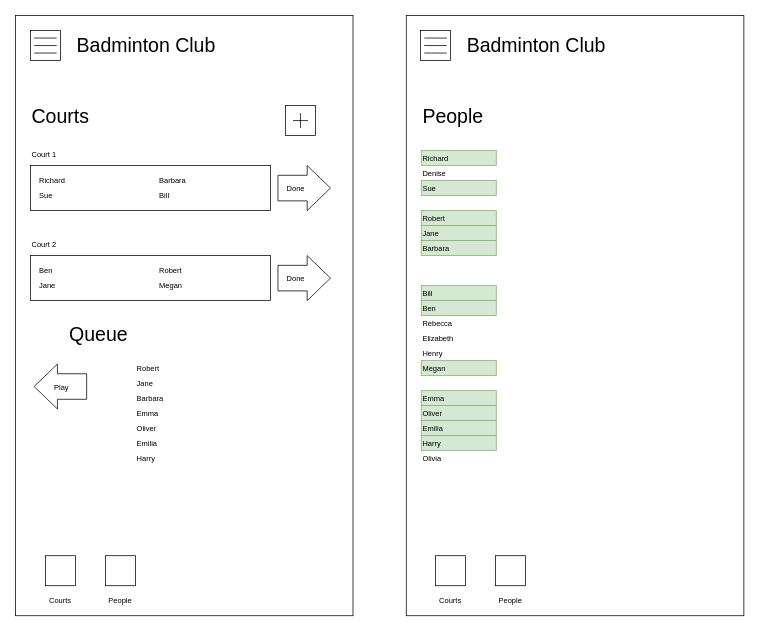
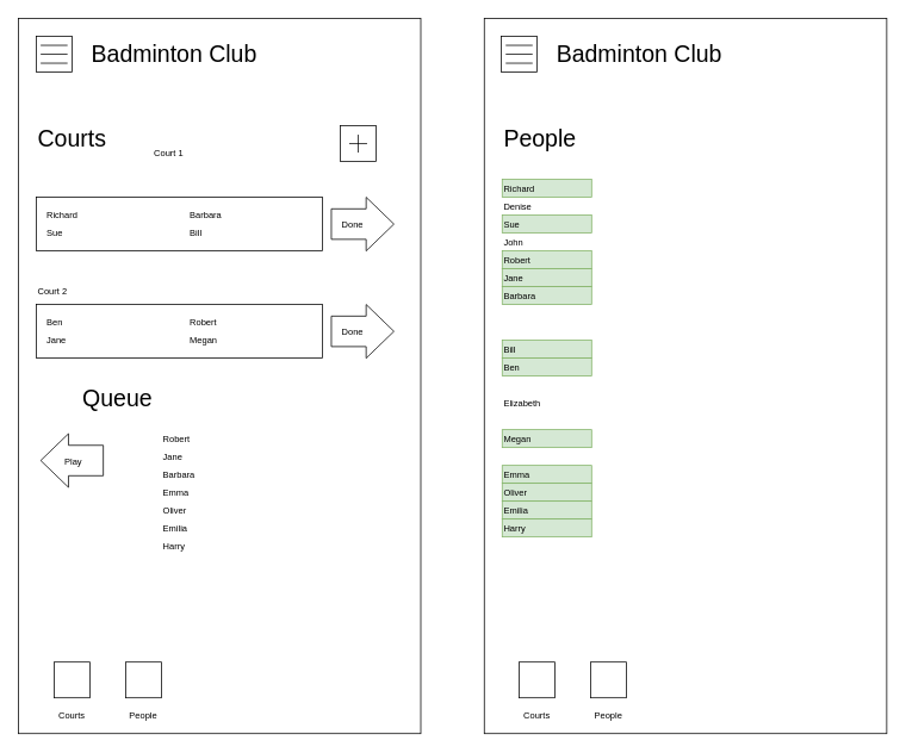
  <mxCell id="0" />
  <mxCell id="1" parent="0" />
  <mxCell id="2" value="" style="rounded=0;whiteSpace=wrap;html=1;fillColor=none;" parent="1" vertex="1"><mxGeometry x="20" y="20" width="450" height="800" as="geometry" /></mxCell>
  <mxCell id="3" value="&lt;font style=&quot;font-size: 26px&quot;&gt;Courts&lt;/font&gt;" style="text;html=1;strokeColor=none;fillColor=none;align=left;verticalAlign=middle;whiteSpace=wrap;rounded=0;" parent="1" vertex="1"><mxGeometry x="40" y="140" width="120" height="30" as="geometry" /></mxCell>
  <mxCell id="4" value="" style="rounded=0;whiteSpace=wrap;html=1;fillColor=none;" parent="1" vertex="1"><mxGeometry x="541" y="20" width="450" height="800" as="geometry" /></mxCell>
  <mxCell id="5" value="&lt;font style=&quot;font-size: 26px&quot;&gt;People&lt;/font&gt;" style="text;html=1;strokeColor=none;fillColor=none;align=left;verticalAlign=middle;whiteSpace=wrap;rounded=0;" parent="1" vertex="1"><mxGeometry x="561" y="140" width="120" height="30" as="geometry" /></mxCell>
  <mxCell id="6" value="" style="rounded=0;whiteSpace=wrap;html=1;fillColor=none;" parent="1" vertex="1"><mxGeometry x="40" y="220" width="320" height="60" as="geometry" /></mxCell>
- <mxCell id="7" value="&lt;font style=&quot;font-size: 10px&quot;&gt;Court 1&lt;/font&gt;" style="text;html=1;strokeColor=none;fillColor=none;align=left;verticalAlign=middle;whiteSpace=wrap;rounded=0;" parent="1" vertex="1"><mxGeometry x="40" y="190" width="120" height="30" as="geometry" /></mxCell>
+ <mxCell id="7" value="&lt;font style=&quot;font-size: 10px&quot;&gt;Court 1&lt;/font&gt;" style="text;html=1;strokeColor=none;fillColor=none;align=left;verticalAlign=middle;whiteSpace=wrap;rounded=0;" parent="1" vertex="1"><mxGeometry x="170" y="155" width="120" height="30" as="geometry" /></mxCell>
  <mxCell id="8" value="&lt;font style=&quot;font-size: 10px&quot;&gt;Richard&lt;/font&gt;" style="text;html=1;strokeColor=#82b366;fillColor=#d5e8d4;align=left;verticalAlign=middle;whiteSpace=wrap;rounded=0;" parent="1" vertex="1"><mxGeometry x="561" y="200" width="100" height="20" as="geometry" /></mxCell>
  <mxCell id="9" value="&lt;font style=&quot;font-size: 10px&quot;&gt;Denise&lt;/font&gt;" style="text;html=1;align=left;verticalAlign=middle;whiteSpace=wrap;rounded=0;" parent="1" vertex="1"><mxGeometry x="561" y="220" width="100" height="20" as="geometry" /></mxCell>
  <mxCell id="10" value="&lt;font style=&quot;font-size: 10px&quot;&gt;Sue&lt;/font&gt;" style="text;html=1;strokeColor=#82b366;fillColor=#d5e8d4;align=left;verticalAlign=middle;whiteSpace=wrap;rounded=0;" parent="1" vertex="1"><mxGeometry x="561" y="240" width="100" height="20" as="geometry" /></mxCell>
+ <mxCell id="11" value="&lt;font style=&quot;font-size: 10px&quot;&gt;John&lt;/font&gt;" style="text;html=1;align=left;verticalAlign=middle;whiteSpace=wrap;rounded=0;" parent="1" vertex="1"><mxGeometry x="561" y="260" width="100" height="20" as="geometry" /></mxCell>
  <mxCell id="12" value="&lt;font style=&quot;font-size: 10px&quot;&gt;Robert&lt;/font&gt;" style="text;html=1;strokeColor=#82b366;fillColor=#d5e8d4;align=left;verticalAlign=middle;whiteSpace=wrap;rounded=0;" parent="1" vertex="1"><mxGeometry x="561" y="280" width="100" height="20" as="geometry" /></mxCell>
  <mxCell id="13" value="&lt;font style=&quot;font-size: 10px&quot;&gt;Jane&lt;/font&gt;" style="text;html=1;strokeColor=#82b366;fillColor=#d5e8d4;align=left;verticalAlign=middle;whiteSpace=wrap;rounded=0;" parent="1" vertex="1"><mxGeometry x="561" y="300" width="100" height="20" as="geometry" /></mxCell>
  <mxCell id="14" value="&lt;font style=&quot;font-size: 10px&quot;&gt;Barbara&lt;/font&gt;" style="text;html=1;strokeColor=#82b366;fillColor=#d5e8d4;align=left;verticalAlign=middle;whiteSpace=wrap;rounded=0;" parent="1" vertex="1"><mxGeometry x="561" y="320" width="100" height="20" as="geometry" /></mxCell>
  <mxCell id="15" value="&lt;font style=&quot;font-size: 10px&quot;&gt;Bill&lt;/font&gt;" style="text;html=1;strokeColor=#82b366;fillColor=#d5e8d4;align=left;verticalAlign=middle;whiteSpace=wrap;rounded=0;" parent="1" vertex="1"><mxGeometry x="561" y="380" width="100" height="20" as="geometry" /></mxCell>
  <mxCell id="16" value="&lt;font style=&quot;font-size: 10px&quot;&gt;Ben&lt;/font&gt;" style="text;html=1;strokeColor=#82b366;fillColor=#d5e8d4;align=left;verticalAlign=middle;whiteSpace=wrap;rounded=0;" parent="1" vertex="1"><mxGeometry x="561" y="400" width="100" height="20" as="geometry" /></mxCell>
- <mxCell id="17" value="&lt;font style=&quot;font-size: 10px&quot;&gt;Rebecca&lt;/font&gt;" style="text;html=1;align=left;verticalAlign=middle;whiteSpace=wrap;rounded=0;" parent="1" vertex="1"><mxGeometry x="561" y="420" width="100" height="20" as="geometry" /></mxCell>
  <mxCell id="18" value="&lt;font style=&quot;font-size: 10px&quot;&gt;Elizabeth&lt;/font&gt;" style="text;html=1;align=left;verticalAlign=middle;whiteSpace=wrap;rounded=0;" parent="1" vertex="1"><mxGeometry x="561" y="440" width="100" height="20" as="geometry" /></mxCell>
- <mxCell id="19" value="&lt;font style=&quot;font-size: 10px&quot;&gt;Henry&lt;/font&gt;" style="text;html=1;align=left;verticalAlign=middle;whiteSpace=wrap;rounded=0;" parent="1" vertex="1"><mxGeometry x="561" y="460" width="100" height="20" as="geometry" /></mxCell>
  <mxCell id="20" value="&lt;font style=&quot;font-size: 10px&quot;&gt;Megan&lt;/font&gt;" style="text;html=1;strokeColor=#82b366;fillColor=#d5e8d4;align=left;verticalAlign=middle;whiteSpace=wrap;rounded=0;" parent="1" vertex="1"><mxGeometry x="561" y="480" width="100" height="20" as="geometry" /></mxCell>
  <mxCell id="21" value="" style="whiteSpace=wrap;html=1;aspect=fixed;fillColor=none;" parent="1" vertex="1"><mxGeometry x="60" y="740" width="40" height="40" as="geometry" /></mxCell>
  <mxCell id="22" value="" style="whiteSpace=wrap;html=1;aspect=fixed;fillColor=none;" parent="1" vertex="1"><mxGeometry x="140" y="740" width="40" height="40" as="geometry" /></mxCell>
  <mxCell id="23" value="&lt;span style=&quot;font-size: 10px&quot;&gt;Courts&lt;/span&gt;" style="text;html=1;strokeColor=none;fillColor=none;align=center;verticalAlign=middle;whiteSpace=wrap;rounded=0;" parent="1" vertex="1"><mxGeometry x="60" y="790" width="40" height="20" as="geometry" /></mxCell>
  <mxCell id="24" value="&lt;span style=&quot;font-size: 10px&quot;&gt;People&lt;/span&gt;" style="text;html=1;strokeColor=none;fillColor=none;align=center;verticalAlign=middle;whiteSpace=wrap;rounded=0;" parent="1" vertex="1"><mxGeometry x="140" y="790" width="40" height="20" as="geometry" /></mxCell>
  <mxCell id="25" value="&lt;font style=&quot;font-size: 10px&quot;&gt;Richard&lt;/font&gt;" style="text;html=1;strokeColor=none;fillColor=none;align=left;verticalAlign=middle;whiteSpace=wrap;rounded=0;" parent="1" vertex="1"><mxGeometry x="50" y="230" width="140" height="20" as="geometry" /></mxCell>
  <mxCell id="26" value="&lt;font style=&quot;font-size: 10px&quot;&gt;Sue&lt;/font&gt;" style="text;html=1;strokeColor=none;fillColor=none;align=left;verticalAlign=middle;whiteSpace=wrap;rounded=0;" parent="1" vertex="1"><mxGeometry x="50" y="250" width="140" height="20" as="geometry" /></mxCell>
  <mxCell id="27" value="&lt;font style=&quot;font-size: 10px&quot;&gt;Barbara&lt;/font&gt;" style="text;html=1;strokeColor=none;fillColor=none;align=left;verticalAlign=middle;whiteSpace=wrap;rounded=0;" parent="1" vertex="1"><mxGeometry x="210" y="230" width="140" height="20" as="geometry" /></mxCell>
  <mxCell id="28" value="&lt;font style=&quot;font-size: 10px&quot;&gt;Bill&lt;/font&gt;" style="text;html=1;strokeColor=none;fillColor=none;align=left;verticalAlign=middle;whiteSpace=wrap;rounded=0;" parent="1" vertex="1"><mxGeometry x="210" y="250" width="140" height="20" as="geometry" /></mxCell>
  <mxCell id="29" value="" style="rounded=0;whiteSpace=wrap;html=1;fillColor=none;" parent="1" vertex="1"><mxGeometry x="40" y="340" width="320" height="60" as="geometry" /></mxCell>
  <mxCell id="30" value="&lt;font style=&quot;font-size: 10px&quot;&gt;Court 2&lt;/font&gt;" style="text;html=1;strokeColor=none;fillColor=none;align=left;verticalAlign=middle;whiteSpace=wrap;rounded=0;" parent="1" vertex="1"><mxGeometry x="40" y="310" width="120" height="30" as="geometry" /></mxCell>
  <mxCell id="31" value="&lt;font style=&quot;font-size: 10px&quot;&gt;Ben&lt;/font&gt;" style="text;html=1;strokeColor=none;fillColor=none;align=left;verticalAlign=middle;whiteSpace=wrap;rounded=0;" parent="1" vertex="1"><mxGeometry x="50" y="350" width="140" height="20" as="geometry" /></mxCell>
  <mxCell id="32" value="&lt;font style=&quot;font-size: 10px&quot;&gt;Jane&lt;/font&gt;" style="text;html=1;strokeColor=none;fillColor=none;align=left;verticalAlign=middle;whiteSpace=wrap;rounded=0;" parent="1" vertex="1"><mxGeometry x="50" y="370" width="140" height="20" as="geometry" /></mxCell>
  <mxCell id="33" value="&lt;font style=&quot;font-size: 10px&quot;&gt;Robert&lt;/font&gt;" style="text;html=1;strokeColor=none;fillColor=none;align=left;verticalAlign=middle;whiteSpace=wrap;rounded=0;" parent="1" vertex="1"><mxGeometry x="210" y="350" width="140" height="20" as="geometry" /></mxCell>
  <mxCell id="34" value="&lt;font style=&quot;font-size: 10px&quot;&gt;Megan&lt;/font&gt;" style="text;html=1;strokeColor=none;fillColor=none;align=left;verticalAlign=middle;whiteSpace=wrap;rounded=0;" parent="1" vertex="1"><mxGeometry x="210" y="370" width="140" height="20" as="geometry" /></mxCell>
  <mxCell id="35" value="&lt;font style=&quot;font-size: 10px&quot;&gt;Robert&lt;/font&gt;" style="text;html=1;align=left;verticalAlign=middle;whiteSpace=wrap;rounded=0;" parent="1" vertex="1"><mxGeometry x="180" y="480" width="100" height="20" as="geometry" /></mxCell>
  <mxCell id="36" value="&lt;font style=&quot;font-size: 10px&quot;&gt;Jane&lt;/font&gt;" style="text;html=1;align=left;verticalAlign=middle;whiteSpace=wrap;rounded=0;" parent="1" vertex="1"><mxGeometry x="180" y="500" width="100" height="20" as="geometry" /></mxCell>
  <mxCell id="37" value="&lt;font style=&quot;font-size: 10px&quot;&gt;Barbara&lt;/font&gt;" style="text;html=1;align=left;verticalAlign=middle;whiteSpace=wrap;rounded=0;" parent="1" vertex="1"><mxGeometry x="180" y="520" width="100" height="20" as="geometry" /></mxCell>
  <mxCell id="38" value="&lt;span style=&quot;font-size: 26px&quot;&gt;Queue&lt;/span&gt;" style="text;html=1;strokeColor=none;fillColor=none;align=left;verticalAlign=middle;whiteSpace=wrap;rounded=0;" parent="1" vertex="1"><mxGeometry x="90" y="430" width="120" height="30" as="geometry" /></mxCell>
  <mxCell id="39" value="" style="shape=singleArrow;whiteSpace=wrap;html=1;fillColor=none;arrowWidth=0.568;arrowSize=0.444;" parent="1" vertex="1"><mxGeometry x="370" y="220" width="70" height="60" as="geometry" /></mxCell>
  <mxCell id="40" value="" style="shape=singleArrow;whiteSpace=wrap;html=1;fillColor=none;arrowWidth=0.568;arrowSize=0.444;" parent="1" vertex="1"><mxGeometry x="370" y="340" width="70" height="60" as="geometry" /></mxCell>
  <mxCell id="41" value="" style="shape=singleArrow;whiteSpace=wrap;html=1;fillColor=none;arrowWidth=0.568;arrowSize=0.444;rotation=180;" parent="1" vertex="1"><mxGeometry x="45" y="484.5" width="70" height="60" as="geometry" /></mxCell>
  <mxCell id="42" value="&lt;font style=&quot;font-size: 10px&quot;&gt;Done&lt;/font&gt;" style="text;html=1;strokeColor=none;fillColor=none;align=left;verticalAlign=middle;whiteSpace=wrap;rounded=0;" parent="1" vertex="1"><mxGeometry x="380" y="240" width="40" height="20" as="geometry" /></mxCell>
  <mxCell id="43" value="&lt;font style=&quot;font-size: 10px&quot;&gt;Done&lt;/font&gt;" style="text;html=1;strokeColor=none;fillColor=none;align=left;verticalAlign=middle;whiteSpace=wrap;rounded=0;" parent="1" vertex="1"><mxGeometry x="380" y="360" width="40" height="20" as="geometry" /></mxCell>
  <mxCell id="44" value="&lt;font style=&quot;font-size: 10px&quot;&gt;Play&lt;/font&gt;" style="text;html=1;strokeColor=none;fillColor=none;align=left;verticalAlign=middle;whiteSpace=wrap;rounded=0;" parent="1" vertex="1"><mxGeometry x="70" y="504.5" width="40" height="20" as="geometry" /></mxCell>
  <mxCell id="45" value="&lt;font style=&quot;font-size: 10px&quot;&gt;Emma&lt;/font&gt;" style="text;html=1;align=left;verticalAlign=middle;whiteSpace=wrap;rounded=0;fillColor=#d5e8d4;strokeColor=#82b366;" parent="1" vertex="1"><mxGeometry x="561" y="520" width="100" height="20" as="geometry" /></mxCell>
  <mxCell id="46" value="&lt;font style=&quot;font-size: 10px&quot;&gt;Oliver&lt;/font&gt;" style="text;html=1;align=left;verticalAlign=middle;whiteSpace=wrap;rounded=0;fillColor=#d5e8d4;strokeColor=#82b366;" parent="1" vertex="1"><mxGeometry x="561" y="540" width="100" height="20" as="geometry" /></mxCell>
  <mxCell id="47" value="&lt;font style=&quot;font-size: 10px&quot;&gt;Emilia&lt;/font&gt;" style="text;html=1;align=left;verticalAlign=middle;whiteSpace=wrap;rounded=0;fillColor=#d5e8d4;strokeColor=#82b366;" parent="1" vertex="1"><mxGeometry x="561" y="560" width="100" height="20" as="geometry" /></mxCell>
  <mxCell id="48" value="&lt;font style=&quot;font-size: 10px&quot;&gt;Harry&lt;/font&gt;" style="text;html=1;align=left;verticalAlign=middle;whiteSpace=wrap;rounded=0;fillColor=#d5e8d4;strokeColor=#82b366;" parent="1" vertex="1"><mxGeometry x="561" y="580" width="100" height="20" as="geometry" /></mxCell>
- <mxCell id="49" value="&lt;font style=&quot;font-size: 10px&quot;&gt;Olivia&lt;/font&gt;" style="text;html=1;align=left;verticalAlign=middle;whiteSpace=wrap;rounded=0;" parent="1" vertex="1"><mxGeometry x="561" y="600" width="100" height="20" as="geometry" /></mxCell>
  <mxCell id="50" value="&lt;font style=&quot;font-size: 10px&quot;&gt;Emma&lt;/font&gt;" style="text;html=1;align=left;verticalAlign=middle;whiteSpace=wrap;rounded=0;" parent="1" vertex="1"><mxGeometry x="180" y="540" width="100" height="20" as="geometry" /></mxCell>
  <mxCell id="51" value="&lt;font style=&quot;font-size: 10px&quot;&gt;Oliver&lt;/font&gt;" style="text;html=1;align=left;verticalAlign=middle;whiteSpace=wrap;rounded=0;" parent="1" vertex="1"><mxGeometry x="180" y="560" width="100" height="20" as="geometry" /></mxCell>
  <mxCell id="52" value="&lt;font style=&quot;font-size: 10px&quot;&gt;Emilia&lt;/font&gt;" style="text;html=1;align=left;verticalAlign=middle;whiteSpace=wrap;rounded=0;" parent="1" vertex="1"><mxGeometry x="180" y="580" width="100" height="20" as="geometry" /></mxCell>
  <mxCell id="53" value="&lt;font style=&quot;font-size: 10px&quot;&gt;Harry&lt;/font&gt;" style="text;html=1;align=left;verticalAlign=middle;whiteSpace=wrap;rounded=0;" parent="1" vertex="1"><mxGeometry x="180" y="600" width="100" height="20" as="geometry" /></mxCell>
  <mxCell id="54" value="" style="group" parent="1" vertex="1" connectable="0"><mxGeometry x="380" y="140" width="40" height="40" as="geometry" /></mxCell>
  <mxCell id="55" value="" style="group" parent="54" vertex="1" connectable="0"><mxGeometry width="40" height="40" as="geometry" /></mxCell>
  <mxCell id="56" value="" style="whiteSpace=wrap;html=1;aspect=fixed;fillColor=none;" parent="55" vertex="1"><mxGeometry width="40" height="40" as="geometry" /></mxCell>
  <mxCell id="57" value="" style="endArrow=none;html=1;" parent="55" edge="1"><mxGeometry width="50" height="50" relative="1" as="geometry"><mxPoint x="20" y="30" as="sourcePoint" /><mxPoint x="20" y="10" as="targetPoint" /></mxGeometry></mxCell>
  <mxCell id="58" value="" style="endArrow=none;html=1;" parent="55" edge="1"><mxGeometry width="50" height="50" relative="1" as="geometry"><mxPoint x="10" y="20" as="sourcePoint" /><mxPoint x="30" y="20" as="targetPoint" /></mxGeometry></mxCell>
  <mxCell id="59" value="" style="whiteSpace=wrap;html=1;aspect=fixed;fillColor=none;" vertex="1" parent="1"><mxGeometry x="580" y="740" width="40" height="40" as="geometry" /></mxCell>
  <mxCell id="60" value="" style="whiteSpace=wrap;html=1;aspect=fixed;fillColor=none;" vertex="1" parent="1"><mxGeometry x="660" y="740" width="40" height="40" as="geometry" /></mxCell>
  <mxCell id="61" value="&lt;span style=&quot;font-size: 10px&quot;&gt;Courts&lt;/span&gt;" style="text;html=1;strokeColor=none;fillColor=none;align=center;verticalAlign=middle;whiteSpace=wrap;rounded=0;" vertex="1" parent="1"><mxGeometry x="580" y="790" width="40" height="20" as="geometry" /></mxCell>
  <mxCell id="62" value="&lt;span style=&quot;font-size: 10px&quot;&gt;People&lt;/span&gt;" style="text;html=1;strokeColor=none;fillColor=none;align=center;verticalAlign=middle;whiteSpace=wrap;rounded=0;" vertex="1" parent="1"><mxGeometry x="660" y="790" width="40" height="20" as="geometry" /></mxCell>
  <mxCell id="63" value="" style="group" vertex="1" connectable="0" parent="1"><mxGeometry x="40" y="40" width="40" height="40" as="geometry" /></mxCell>
  <mxCell id="64" value="" style="whiteSpace=wrap;html=1;aspect=fixed;fillColor=none;" vertex="1" parent="63"><mxGeometry width="40" height="40" as="geometry" /></mxCell>
  <mxCell id="65" value="" style="endArrow=none;html=1;" edge="1" parent="63"><mxGeometry width="50" height="50" relative="1" as="geometry"><mxPoint x="5" y="20" as="sourcePoint" /><mxPoint x="35" y="20" as="targetPoint" /></mxGeometry></mxCell>
  <mxCell id="66" value="" style="endArrow=none;html=1;" edge="1" parent="63"><mxGeometry width="50" height="50" relative="1" as="geometry"><mxPoint x="5" y="30" as="sourcePoint" /><mxPoint x="35" y="30" as="targetPoint" /></mxGeometry></mxCell>
  <mxCell id="67" value="" style="endArrow=none;html=1;" edge="1" parent="63"><mxGeometry width="50" height="50" relative="1" as="geometry"><mxPoint x="5" y="10" as="sourcePoint" /><mxPoint x="35" y="10" as="targetPoint" /></mxGeometry></mxCell>
  <mxCell id="68" value="&lt;font style=&quot;font-size: 26px&quot;&gt;Badminton Club&lt;/font&gt;" style="text;html=1;align=left;verticalAlign=middle;whiteSpace=wrap;rounded=0;strokeColor=none;" vertex="1" parent="1"><mxGeometry x="100" y="40" width="270" height="40" as="geometry" /></mxCell>
  <mxCell id="69" value="&lt;font style=&quot;font-size: 26px&quot;&gt;Badminton Club&lt;/font&gt;" style="text;html=1;align=left;verticalAlign=middle;whiteSpace=wrap;rounded=0;strokeColor=none;" vertex="1" parent="1"><mxGeometry x="620" y="40" width="330" height="40" as="geometry" /></mxCell>
  <mxCell id="70" value="" style="group" vertex="1" connectable="0" parent="1"><mxGeometry x="560" y="40" width="40" height="40" as="geometry" /></mxCell>
  <mxCell id="71" value="" style="whiteSpace=wrap;html=1;aspect=fixed;fillColor=none;" vertex="1" parent="70"><mxGeometry width="40" height="40" as="geometry" /></mxCell>
  <mxCell id="72" value="" style="endArrow=none;html=1;" edge="1" parent="70"><mxGeometry width="50" height="50" relative="1" as="geometry"><mxPoint x="5" y="20" as="sourcePoint" /><mxPoint x="35" y="20" as="targetPoint" /></mxGeometry></mxCell>
  <mxCell id="73" value="" style="endArrow=none;html=1;" edge="1" parent="70"><mxGeometry width="50" height="50" relative="1" as="geometry"><mxPoint x="5" y="30" as="sourcePoint" /><mxPoint x="35" y="30" as="targetPoint" /></mxGeometry></mxCell>
  <mxCell id="74" value="" style="endArrow=none;html=1;" edge="1" parent="70"><mxGeometry width="50" height="50" relative="1" as="geometry"><mxPoint x="5" y="10" as="sourcePoint" /><mxPoint x="35" y="10" as="targetPoint" /></mxGeometry></mxCell>
